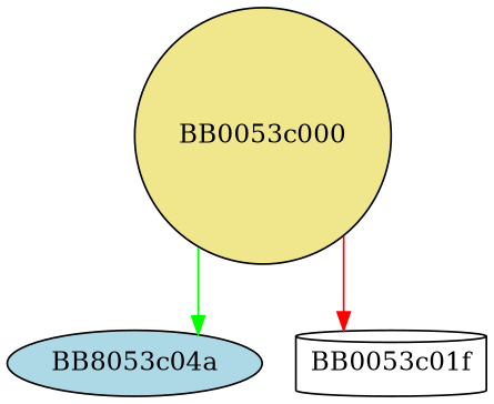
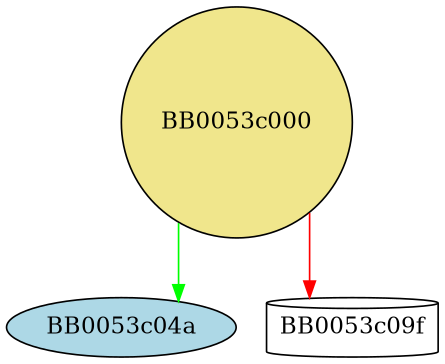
  digraph {
    splines=ortho
    node [style=filled]
    BB0053c000 [fillcolor=khaki shape=circle]
-   BB0053c04a [fillcolor=lightblue shape=ellipse label=BB8053c04a]
-   BB0053c01f [fillcolor=white shape=cylinder]
+   BB0053c04a [fillcolor=lightblue shape=ellipse]
+   BB0053c01f [fillcolor=white shape=cylinder label=BB0053c09f]
    BB0053c000 -> BB0053c04a [color=green]
    BB0053c000 -> BB0053c01f [color=red]
  }
